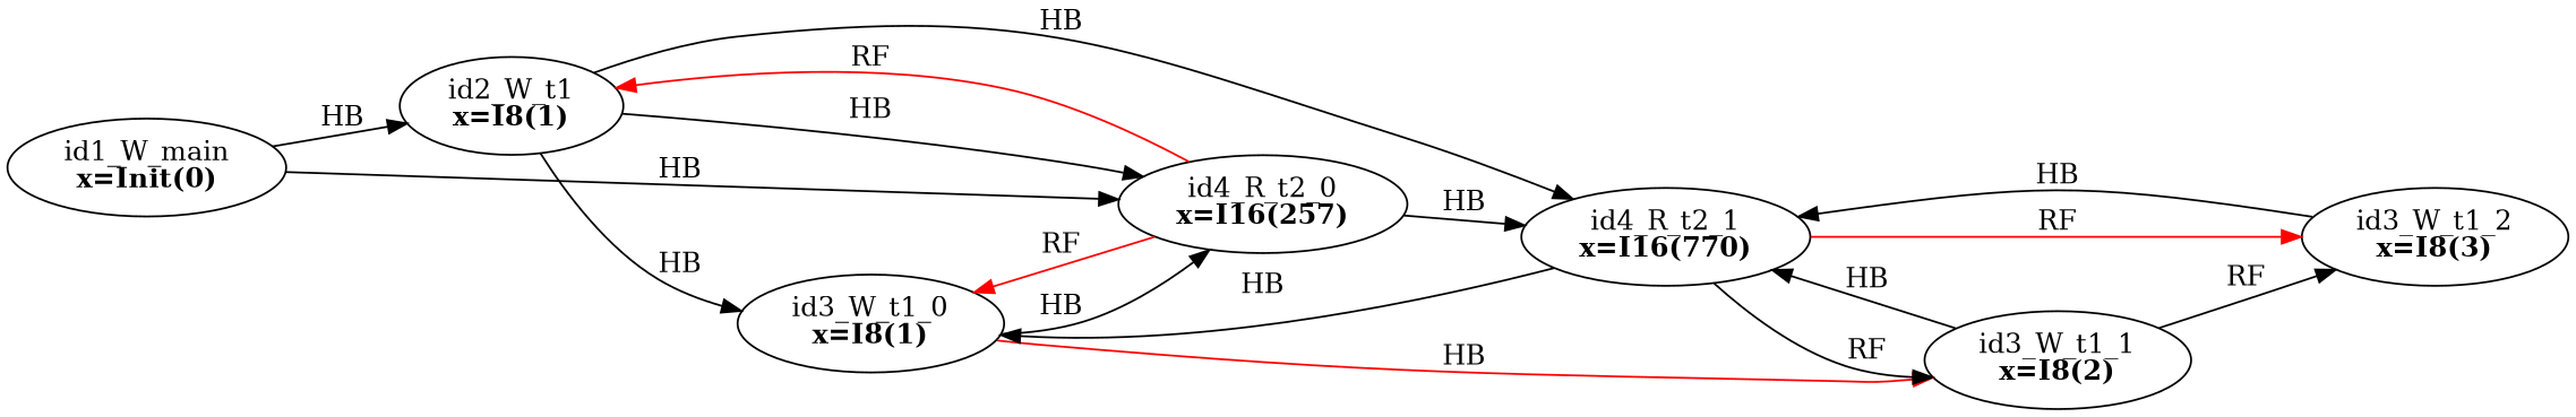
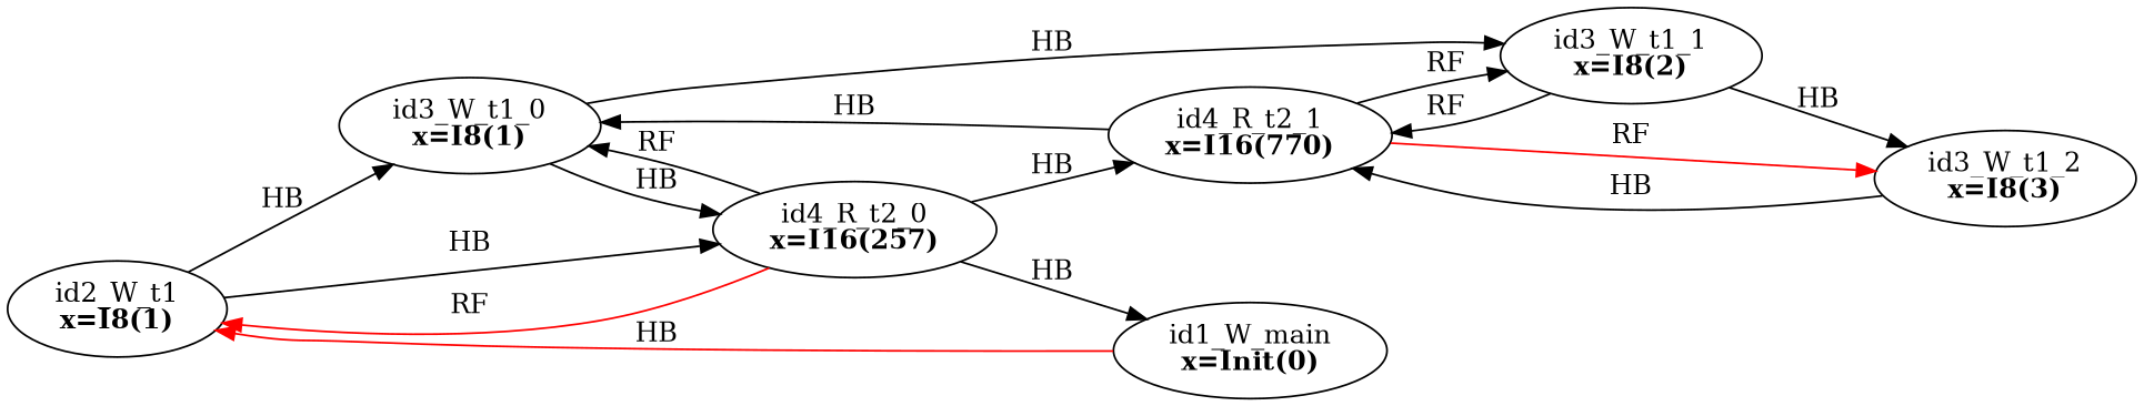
  digraph {
    rankdir=LR
    splines=true
    edge [color=black]
    n1 [label=<id2_W_t1<br/><B>x=I8(1)</B>>]
    n2 [label=<id3_W_t1_0<br/><B>x=I8(1)</B>>]
    n3 [label=<id4_R_t2_0<br/><B>x=I16(257)</B>>]
    n4 [label=<id4_R_t2_1<br/><B>x=I16(770)</B>>]
    n5 [label=<id3_W_t1_1<br/><B>x=I8(2)</B>>]
    n6 [label=<id3_W_t1_2<br/><B>x=I8(3)</B>>]
    n7 [label=<id1_W_main<br/><B>x=Init(0)</B>>]
    n1 -> n2 [label=HB]
    n1 -> n3 [label=HB]
-   n1 -> n4 [label=HB]
    n2 -> n3 [label=HB]
-   n2 -> n5 [color=red label=HB]
+   n2 -> n5 [label=HB]
    n3 -> n1 [color=red label=RF]
-   n3 -> n2 [color=red label=RF]
+   n3 -> n2 [label=RF]
    n3 -> n4 [label=HB]
    n4 -> n2 [label=HB]
    n4 -> n5 [label=RF]
    n4 -> n6 [color=red label=RF]
-   n5 -> n4 [label=HB]
-   n5 -> n6 [label=RF]
+   n5 -> n4 [label=RF]
+   n5 -> n6 [label=HB]
    n6 -> n4 [label=HB]
-   n7 -> n1 [label=HB]
-   n7 -> n3 [label=HB]
+   n7 -> n1 [color=red label=HB]
+   n3 -> n7 [label=HB]
  }
